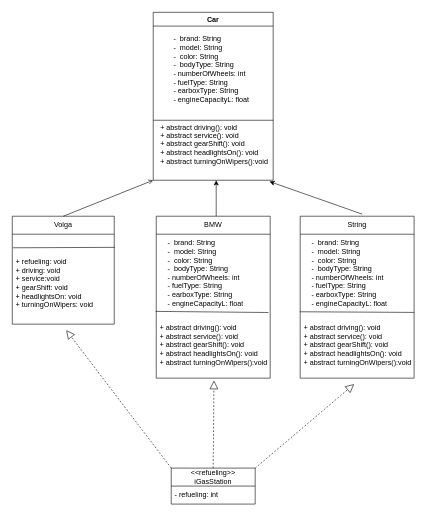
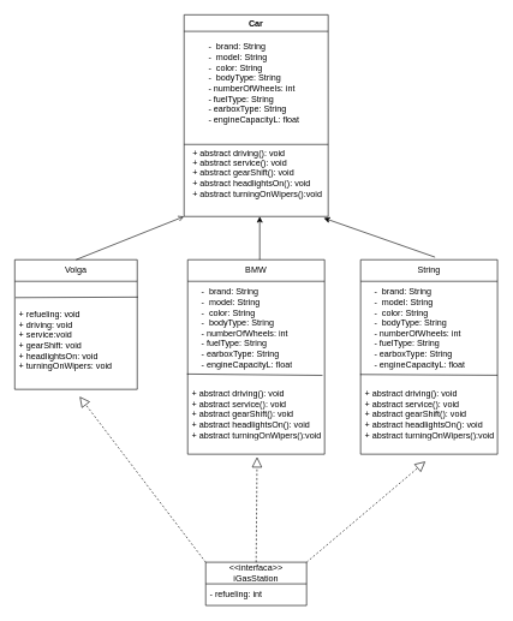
  <mxCell id="0" />
  <mxCell id="1" parent="0" />
  <mxCell id="2" value="Car" style="swimlane;whiteSpace=wrap;html=1;" parent="1" vertex="1"><mxGeometry x="255" y="20" width="200" height="280" as="geometry" /></mxCell>
  <mxCell id="3" value="&lt;div style=&quot;text-align: justify;&quot;&gt;&amp;nbsp; &amp;nbsp; -&amp;nbsp; brand: String&lt;/div&gt;&lt;div style=&quot;text-align: justify;&quot;&gt;&amp;nbsp; &amp;nbsp; -&amp;nbsp; model: String&lt;/div&gt;&lt;div style=&quot;text-align: justify;&quot;&gt;&amp;nbsp; &amp;nbsp; -&amp;nbsp; color: String&lt;/div&gt;&lt;div style=&quot;text-align: justify;&quot;&gt;&amp;nbsp; &amp;nbsp; -&amp;nbsp; bodyType: String&lt;/div&gt;&lt;div style=&quot;text-align: justify;&quot;&gt;&amp;nbsp; &amp;nbsp; - numberOfWheels: int&lt;/div&gt;&lt;div style=&quot;text-align: justify;&quot;&gt;&amp;nbsp; &amp;nbsp; - fuelType: String&lt;/div&gt;&lt;div style=&quot;text-align: justify;&quot;&gt;&amp;nbsp; &amp;nbsp; - earboxType: String&lt;/div&gt;&lt;div style=&quot;text-align: justify;&quot;&gt;&lt;span style=&quot;background-color: initial;&quot;&gt;&amp;nbsp; &amp;nbsp; - engineCapacityL: float&lt;/span&gt;&lt;/div&gt;" style="text;html=1;align=center;verticalAlign=middle;resizable=0;points=[];autosize=1;strokeColor=none;fillColor=none;" parent="2" vertex="1"><mxGeometry x="10" y="30" width="160" height="130" as="geometry" /></mxCell>
  <mxCell id="4" value="&lt;div&gt;+ abstract driving(): void&lt;/div&gt;&lt;div&gt;+ abstract service(): void&lt;/div&gt;&lt;div&gt;+ abstract gearShift(): void&lt;/div&gt;&lt;div&gt;+ abstract headlightsOn(): void&lt;/div&gt;&lt;div&gt;+ abstract turningOnWipers():void&lt;/div&gt;" style="text;html=1;strokeColor=none;fillColor=none;align=left;verticalAlign=middle;whiteSpace=wrap;rounded=0;" parent="2" vertex="1"><mxGeometry x="10" y="160" width="190" height="120" as="geometry" /></mxCell>
  <mxCell id="5" value="" style="endArrow=none;html=1;rounded=0;" parent="2" edge="1"><mxGeometry width="50" height="50" relative="1" as="geometry"><mxPoint y="180" as="sourcePoint" /><mxPoint x="200" y="180" as="targetPoint" /></mxGeometry></mxCell>
- <mxCell id="6" value="&amp;lt;&amp;lt;refueling&amp;gt;&amp;gt;&lt;br&gt;iGasStation" style="swimlane;fontStyle=0;childLayout=stackLayout;horizontal=1;startSize=30;horizontalStack=0;resizeParent=1;resizeParentMax=0;resizeLast=0;collapsible=1;marginBottom=0;whiteSpace=wrap;html=1;" parent="1" vertex="1"><mxGeometry x="285" y="780" width="140" height="60" as="geometry" /></mxCell>
+ <mxCell id="6" value="&amp;lt;&amp;lt;interfaca&amp;gt;&amp;gt;&lt;br&gt;iGasStation" style="swimlane;fontStyle=0;childLayout=stackLayout;horizontal=1;startSize=30;horizontalStack=0;resizeParent=1;resizeParentMax=0;resizeLast=0;collapsible=1;marginBottom=0;whiteSpace=wrap;html=1;" parent="1" vertex="1"><mxGeometry x="285" y="780" width="140" height="60" as="geometry" /></mxCell>
  <mxCell id="7" value="- refueling: int" style="text;strokeColor=none;fillColor=none;align=left;verticalAlign=middle;spacingLeft=4;spacingRight=4;overflow=hidden;points=[[0,0.5],[1,0.5]];portConstraint=eastwest;rotatable=0;whiteSpace=wrap;html=1;" parent="6" vertex="1"><mxGeometry y="30" width="140" height="30" as="geometry" /></mxCell>
  <mxCell id="8" value="Volga" style="swimlane;fontStyle=0;childLayout=stackLayout;horizontal=1;startSize=30;horizontalStack=0;resizeParent=1;resizeParentMax=0;resizeLast=0;collapsible=1;marginBottom=0;whiteSpace=wrap;html=1;" parent="1" vertex="1"><mxGeometry x="20" y="360" width="170" height="180" as="geometry" /></mxCell>
  <mxCell id="9" value="&lt;div&gt;&lt;br&gt;&lt;/div&gt;&lt;div&gt;+ refueling: void&lt;/div&gt;&lt;div&gt;+ driving: void&amp;nbsp;&lt;/div&gt;&lt;div&gt;+ service:void&lt;/div&gt;&lt;div&gt;+ gearShift: void&lt;/div&gt;&lt;div&gt;+ headlightsOn: void&lt;/div&gt;&lt;div&gt;+ turningOnWipers: void&amp;nbsp;&lt;/div&gt;" style="text;strokeColor=none;fillColor=none;align=left;verticalAlign=middle;spacingLeft=4;spacingRight=4;overflow=hidden;points=[[0,0.5],[1,0.5]];portConstraint=eastwest;rotatable=0;whiteSpace=wrap;html=1;" parent="8" vertex="1"><mxGeometry y="30" width="170" height="150" as="geometry" /></mxCell>
  <mxCell id="10" value="" style="endArrow=none;html=1;rounded=0;exitX=0.006;exitY=0.151;exitDx=0;exitDy=0;exitPerimeter=0;entryX=1.005;entryY=0.146;entryDx=0;entryDy=0;entryPerimeter=0;" parent="8" source="9" target="9" edge="1"><mxGeometry width="50" height="50" relative="1" as="geometry"><mxPoint x="80" y="180" as="sourcePoint" /><mxPoint x="130" y="130" as="targetPoint" /></mxGeometry></mxCell>
  <mxCell id="11" value="BMW" style="swimlane;fontStyle=0;childLayout=stackLayout;horizontal=1;startSize=30;horizontalStack=0;resizeParent=1;resizeParentMax=0;resizeLast=0;collapsible=1;marginBottom=0;whiteSpace=wrap;html=1;" parent="1" vertex="1"><mxGeometry x="260" y="360" width="190" height="270" as="geometry" /></mxCell>
  <mxCell id="12" value="&lt;div style=&quot;border-color: var(--border-color); text-align: justify;&quot;&gt;&amp;nbsp; &amp;nbsp; -&amp;nbsp; brand: String&lt;/div&gt;&lt;div style=&quot;border-color: var(--border-color); text-align: justify;&quot;&gt;&amp;nbsp; &amp;nbsp; -&amp;nbsp; model: String&lt;/div&gt;&lt;div style=&quot;border-color: var(--border-color); text-align: justify;&quot;&gt;&amp;nbsp; &amp;nbsp; -&amp;nbsp; color: String&lt;/div&gt;&lt;div style=&quot;border-color: var(--border-color); text-align: justify;&quot;&gt;&amp;nbsp; &amp;nbsp; -&amp;nbsp; bodyType: String&lt;/div&gt;&lt;div style=&quot;border-color: var(--border-color); text-align: justify;&quot;&gt;&amp;nbsp; &amp;nbsp; - numberOfWheels: int&lt;/div&gt;&lt;div style=&quot;border-color: var(--border-color); text-align: justify;&quot;&gt;&amp;nbsp; &amp;nbsp; - fuelType: String&lt;/div&gt;&lt;div style=&quot;border-color: var(--border-color); text-align: justify;&quot;&gt;&amp;nbsp; &amp;nbsp; - earboxType: String&lt;/div&gt;&lt;div style=&quot;border-color: var(--border-color); text-align: justify;&quot;&gt;&amp;nbsp; &amp;nbsp; - engineCapacityL: float&lt;/div&gt;" style="text;strokeColor=none;fillColor=none;align=left;verticalAlign=middle;spacingLeft=4;spacingRight=4;overflow=hidden;points=[[0,0.5],[1,0.5]];portConstraint=eastwest;rotatable=0;whiteSpace=wrap;html=1;" parent="11" vertex="1"><mxGeometry y="30" width="190" height="130" as="geometry" /></mxCell>
  <mxCell id="13" value="&lt;div style=&quot;border-color: var(--border-color);&quot;&gt;+ abstract driving(): void&lt;/div&gt;&lt;div style=&quot;border-color: var(--border-color);&quot;&gt;+ abstract service(): void&lt;/div&gt;&lt;div style=&quot;border-color: var(--border-color);&quot;&gt;+ abstract gearShift(): void&lt;/div&gt;&lt;div style=&quot;border-color: var(--border-color);&quot;&gt;+ abstract headlightsOn(): void&lt;/div&gt;&lt;div style=&quot;border-color: var(--border-color);&quot;&gt;+ abstract turningOnWipers():void&lt;/div&gt;" style="text;strokeColor=none;fillColor=none;align=left;verticalAlign=middle;spacingLeft=4;spacingRight=4;overflow=hidden;points=[[0,0.5],[1,0.5]];portConstraint=eastwest;rotatable=0;whiteSpace=wrap;html=1;" parent="11" vertex="1"><mxGeometry y="160" width="190" height="110" as="geometry" /></mxCell>
  <mxCell id="14" value="" style="endArrow=none;html=1;rounded=0;entryX=0.985;entryY=0.005;entryDx=0;entryDy=0;entryPerimeter=0;exitX=-0.005;exitY=-0.012;exitDx=0;exitDy=0;exitPerimeter=0;" parent="11" source="13" target="13" edge="1"><mxGeometry width="50" height="50" relative="1" as="geometry"><mxPoint x="-60" y="170" as="sourcePoint" /><mxPoint x="-30" y="120" as="targetPoint" /></mxGeometry></mxCell>
  <mxCell id="15" value="String" style="swimlane;fontStyle=0;childLayout=stackLayout;horizontal=1;startSize=30;horizontalStack=0;resizeParent=1;resizeParentMax=0;resizeLast=0;collapsible=1;marginBottom=0;whiteSpace=wrap;html=1;" parent="1" vertex="1"><mxGeometry x="500" y="360" width="190" height="270" as="geometry" /></mxCell>
  <mxCell id="16" value="&lt;div style=&quot;border-color: var(--border-color); text-align: justify;&quot;&gt;&amp;nbsp; &amp;nbsp; -&amp;nbsp; brand: String&lt;/div&gt;&lt;div style=&quot;border-color: var(--border-color); text-align: justify;&quot;&gt;&amp;nbsp; &amp;nbsp; -&amp;nbsp; model: String&lt;/div&gt;&lt;div style=&quot;border-color: var(--border-color); text-align: justify;&quot;&gt;&amp;nbsp; &amp;nbsp; -&amp;nbsp; color: String&lt;/div&gt;&lt;div style=&quot;border-color: var(--border-color); text-align: justify;&quot;&gt;&amp;nbsp; &amp;nbsp; -&amp;nbsp; bodyType: String&lt;/div&gt;&lt;div style=&quot;border-color: var(--border-color); text-align: justify;&quot;&gt;&amp;nbsp; &amp;nbsp; - numberOfWheels: int&lt;/div&gt;&lt;div style=&quot;border-color: var(--border-color); text-align: justify;&quot;&gt;&amp;nbsp; &amp;nbsp; - fuelType: String&lt;/div&gt;&lt;div style=&quot;border-color: var(--border-color); text-align: justify;&quot;&gt;&amp;nbsp; &amp;nbsp; - earboxType: String&lt;/div&gt;&lt;div style=&quot;border-color: var(--border-color); text-align: justify;&quot;&gt;&amp;nbsp; &amp;nbsp; - engineCapacityL: float&lt;/div&gt;" style="text;strokeColor=none;fillColor=none;align=left;verticalAlign=middle;spacingLeft=4;spacingRight=4;overflow=hidden;points=[[0,0.5],[1,0.5]];portConstraint=eastwest;rotatable=0;whiteSpace=wrap;html=1;" parent="15" vertex="1"><mxGeometry y="30" width="190" height="130" as="geometry" /></mxCell>
  <mxCell id="17" value="&lt;div style=&quot;border-color: var(--border-color);&quot;&gt;+ abstract driving(): void&lt;/div&gt;&lt;div style=&quot;border-color: var(--border-color);&quot;&gt;+ abstract service(): void&lt;/div&gt;&lt;div style=&quot;border-color: var(--border-color);&quot;&gt;+ abstract gearShift(): void&lt;/div&gt;&lt;div style=&quot;border-color: var(--border-color);&quot;&gt;+ abstract headlightsOn(): void&lt;/div&gt;&lt;div style=&quot;border-color: var(--border-color);&quot;&gt;+ abstract turningOnWipers():void&lt;/div&gt;" style="text;strokeColor=none;fillColor=none;align=left;verticalAlign=middle;spacingLeft=4;spacingRight=4;overflow=hidden;points=[[0,0.5],[1,0.5]];portConstraint=eastwest;rotatable=0;whiteSpace=wrap;html=1;" parent="15" vertex="1"><mxGeometry y="160" width="190" height="110" as="geometry" /></mxCell>
  <mxCell id="18" value="" style="endArrow=none;html=1;rounded=0;entryX=1;entryY=1.003;entryDx=0;entryDy=0;entryPerimeter=0;exitX=-0.003;exitY=-0.006;exitDx=0;exitDy=0;exitPerimeter=0;" parent="15" source="17" target="16" edge="1"><mxGeometry width="50" height="50" relative="1" as="geometry"><mxPoint x="-50" y="150" as="sourcePoint" /><mxPoint y="100" as="targetPoint" /></mxGeometry></mxCell>
  <mxCell id="19" value="" style="endArrow=open;html=1;rounded=0;exitX=0.5;exitY=0;exitDx=0;exitDy=0;entryX=0;entryY=1;entryDx=0;entryDy=0;" parent="1" source="8" target="2" edge="1"><mxGeometry width="50" height="50" relative="1" as="geometry"><mxPoint x="360" y="370" as="sourcePoint" /><mxPoint x="410" y="320" as="targetPoint" /></mxGeometry></mxCell>
  <mxCell id="20" value="" style="endArrow=classic;html=1;rounded=0;entryX=0.5;entryY=1;entryDx=0;entryDy=0;" parent="1" target="4" edge="1"><mxGeometry width="50" height="50" relative="1" as="geometry"><mxPoint x="360" y="360" as="sourcePoint" /><mxPoint x="410" y="320" as="targetPoint" /></mxGeometry></mxCell>
  <mxCell id="21" value="" style="endArrow=classic;html=1;rounded=0;entryX=0.968;entryY=1.018;entryDx=0;entryDy=0;entryPerimeter=0;exitX=0.544;exitY=-0.013;exitDx=0;exitDy=0;exitPerimeter=0;" parent="1" source="15" target="4" edge="1"><mxGeometry width="50" height="50" relative="1" as="geometry"><mxPoint x="360" y="370" as="sourcePoint" /><mxPoint x="410" y="320" as="targetPoint" /></mxGeometry></mxCell>
  <mxCell id="22" value="" style="endArrow=block;dashed=1;endFill=0;endSize=12;html=1;rounded=0;exitX=0;exitY=0;exitDx=0;exitDy=0;" parent="1" source="6" edge="1"><mxGeometry width="160" relative="1" as="geometry"><mxPoint x="-20" y="670" as="sourcePoint" /><mxPoint x="110" y="550" as="targetPoint" /></mxGeometry></mxCell>
  <mxCell id="23" value="" style="endArrow=block;dashed=1;endFill=0;endSize=12;html=1;rounded=0;exitX=1;exitY=0;exitDx=0;exitDy=0;" parent="1" source="6" edge="1"><mxGeometry width="160" relative="1" as="geometry"><mxPoint x="310" y="560" as="sourcePoint" /><mxPoint x="590" y="640" as="targetPoint" /></mxGeometry></mxCell>
  <mxCell id="24" value="" style="endArrow=block;dashed=1;endFill=0;endSize=12;html=1;rounded=0;entryX=0.507;entryY=1.035;entryDx=0;entryDy=0;entryPerimeter=0;exitX=0.5;exitY=0;exitDx=0;exitDy=0;" parent="1" source="6" target="13" edge="1"><mxGeometry width="160" relative="1" as="geometry"><mxPoint x="320" y="760" as="sourcePoint" /><mxPoint x="470" y="560" as="targetPoint" /></mxGeometry></mxCell>
